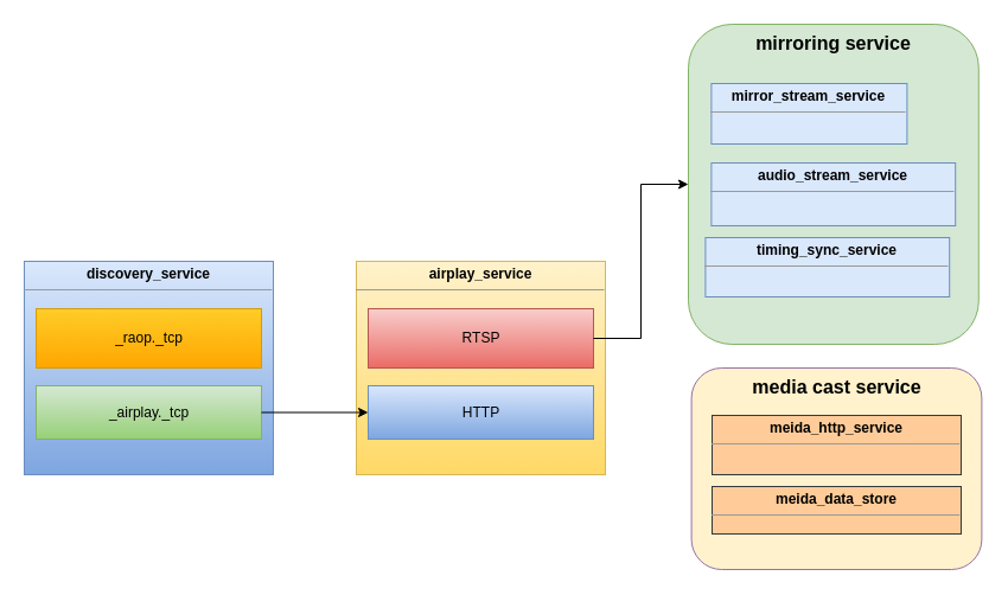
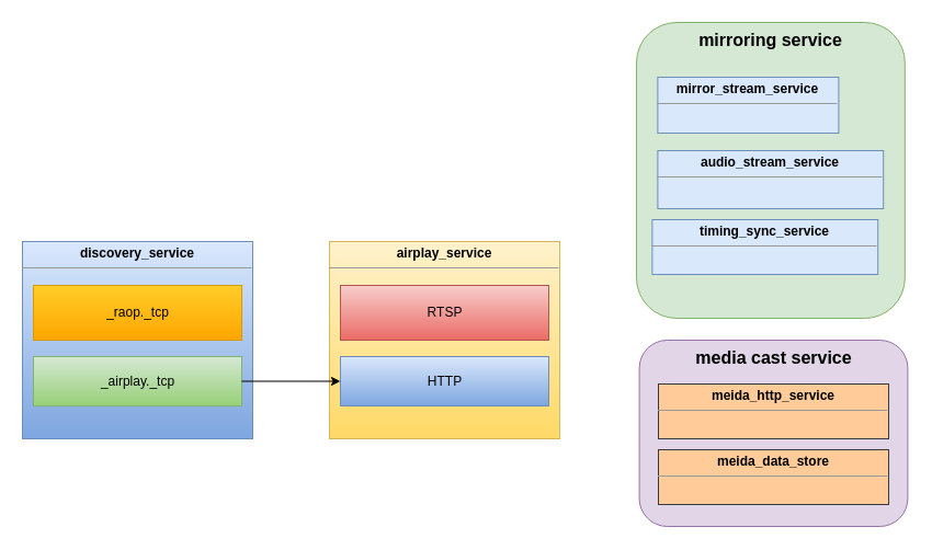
  <mxCell id="0" />
  <mxCell id="1" parent="0" />
  <mxCell id="2" value="" style="group" vertex="1" connectable="0" parent="1"><mxGeometry x="20" y="220" width="210" height="180" as="geometry" /></mxCell>
  <mxCell id="3" value="" style="group;gradientColor=#b3b3b3;fillColor=#f5f5f5;strokeColor=#666666;container=0;" vertex="1" connectable="0" parent="2"><mxGeometry width="210" height="180" as="geometry" /></mxCell>
  <mxCell id="4" value="&lt;p style=&quot;margin: 0px ; margin-top: 4px ; text-align: center&quot;&gt;&lt;b&gt;discovery_service&lt;/b&gt;&lt;/p&gt;&lt;hr size=&quot;1&quot;&gt;&lt;div style=&quot;height: 2px&quot;&gt;&lt;/div&gt;" style="verticalAlign=top;align=left;overflow=fill;fontSize=12;fontFamily=Helvetica;html=1;gradientColor=#7ea6e0;fillColor=#dae8fc;strokeColor=#6c8ebf;" parent="2" vertex="1"><mxGeometry width="210" height="180" as="geometry" /></mxCell>
  <mxCell id="5" value="_airplay._tcp" style="html=1;gradientColor=#97d077;fillColor=#d5e8d4;strokeColor=#82b366;" parent="2" vertex="1"><mxGeometry x="10" y="105" width="190" height="45" as="geometry" /></mxCell>
  <mxCell id="6" value="_raop._tcp" style="html=1;gradientColor=#ffa500;fillColor=#ffcd28;strokeColor=#d79b00;" parent="2" vertex="1"><mxGeometry x="10" y="40" width="190" height="50" as="geometry" /></mxCell>
  <mxCell id="7" value="" style="group" vertex="1" connectable="0" parent="1"><mxGeometry x="300" y="220" width="210" height="180" as="geometry" /></mxCell>
  <mxCell id="8" value="" style="group;gradientColor=#7ea6e0;fillColor=#dae8fc;strokeColor=#6c8ebf;container=0;" vertex="1" connectable="0" parent="7"><mxGeometry width="210" height="180" as="geometry" /></mxCell>
  <mxCell id="9" value="&lt;p style=&quot;margin: 0px ; margin-top: 4px ; text-align: center&quot;&gt;&lt;b&gt;airplay_service&lt;/b&gt;&lt;/p&gt;&lt;hr size=&quot;1&quot;&gt;&lt;div style=&quot;height: 2px&quot;&gt;&lt;/div&gt;" style="verticalAlign=top;align=left;overflow=fill;fontSize=12;fontFamily=Helvetica;html=1;fillColor=#fff2cc;strokeColor=#d6b656;gradientColor=#ffd966;" parent="7" vertex="1"><mxGeometry width="210" height="180" as="geometry" /></mxCell>
  <mxCell id="10" value="RTSP" style="html=1;fillColor=#f8cecc;strokeColor=#b85450;gradientColor=#ea6b66;" parent="7" vertex="1"><mxGeometry x="10" y="40" width="190" height="50" as="geometry" /></mxCell>
  <mxCell id="11" value="HTTP" style="html=1;fillColor=#dae8fc;strokeColor=#6c8ebf;gradientColor=#7ea6e0;" parent="7" vertex="1"><mxGeometry x="10" y="105" width="190" height="45" as="geometry" /></mxCell>
  <mxCell id="12" style="edgeStyle=orthogonalEdgeStyle;rounded=0;orthogonalLoop=1;jettySize=auto;html=1;exitX=1;exitY=0.5;exitDx=0;exitDy=0;fontSize=16;" edge="1" parent="1" source="5" target="11"><mxGeometry relative="1" as="geometry" /></mxCell>
- <mxCell id="13" style="edgeStyle=orthogonalEdgeStyle;rounded=0;orthogonalLoop=1;jettySize=auto;html=1;exitX=1;exitY=0.5;exitDx=0;exitDy=0;entryX=0;entryY=0.5;entryDx=0;entryDy=0;fontSize=16;" edge="1" parent="1" source="10" target="14"><mxGeometry relative="1" as="geometry" /></mxCell>
  <mxCell id="14" value="mirroring service" style="rounded=1;whiteSpace=wrap;html=1;verticalAlign=top;fontSize=16;fontStyle=1;fillColor=#d5e8d4;strokeColor=#82b366;" vertex="1" parent="1"><mxGeometry x="580" y="20" width="244.8" height="270" as="geometry" /></mxCell>
  <mxCell id="15" value="&lt;p style=&quot;margin: 0px ; margin-top: 4px ; text-align: center&quot;&gt;&lt;b&gt;mirror_stream_service&lt;/b&gt;&lt;/p&gt;&lt;hr size=&quot;1&quot;&gt;&lt;div style=&quot;height: 2px&quot;&gt;&lt;/div&gt;" style="verticalAlign=top;align=left;overflow=fill;fontSize=12;fontFamily=Helvetica;html=1;fillColor=#dae8fc;strokeColor=#6c8ebf;" parent="1" vertex="1"><mxGeometry x="599.4" y="70" width="165" height="51" as="geometry" /></mxCell>
  <mxCell id="16" value="&lt;p style=&quot;margin: 0px ; margin-top: 4px ; text-align: center&quot;&gt;&lt;b&gt;audio_stream_service&lt;/b&gt;&lt;/p&gt;&lt;hr size=&quot;1&quot;&gt;&lt;div style=&quot;height: 2px&quot;&gt;&lt;/div&gt;" style="verticalAlign=top;align=left;overflow=fill;fontSize=12;fontFamily=Helvetica;html=1;fillColor=#dae8fc;strokeColor=#6c8ebf;" parent="1" vertex="1"><mxGeometry x="599.4" y="137" width="205.8" height="53" as="geometry" /></mxCell>
  <mxCell id="17" value="&lt;p style=&quot;margin: 0px ; margin-top: 4px ; text-align: center&quot;&gt;&lt;b&gt;timing_sync_service&lt;/b&gt;&lt;/p&gt;&lt;hr size=&quot;1&quot;&gt;&lt;div style=&quot;height: 2px&quot;&gt;&lt;/div&gt;" style="verticalAlign=top;align=left;overflow=fill;fontSize=12;fontFamily=Helvetica;html=1;fillColor=#dae8fc;strokeColor=#6c8ebf;" parent="1" vertex="1"><mxGeometry x="594.4" y="200" width="205.8" height="50" as="geometry" /></mxCell>
  <mxCell id="18" value="" style="group" vertex="1" connectable="0" parent="1"><mxGeometry x="582.6" y="310" width="244.8" height="170" as="geometry" /></mxCell>
- <mxCell id="19" value="media cast service" style="rounded=1;whiteSpace=wrap;html=1;verticalAlign=top;fontSize=16;fontStyle=1;fillColor=#fff2cc;strokeColor=#9673a6;" vertex="1" parent="18"><mxGeometry width="244.8" height="170" as="geometry" /></mxCell>
+ <mxCell id="19" value="media cast service" style="rounded=1;whiteSpace=wrap;html=1;verticalAlign=top;fontSize=16;fontStyle=1;fillColor=#e1d5e7;strokeColor=#9673a6;" vertex="1" parent="18"><mxGeometry width="244.8" height="170" as="geometry" /></mxCell>
  <mxCell id="20" value="&lt;p style=&quot;margin: 0px ; margin-top: 4px ; text-align: center&quot;&gt;&lt;b&gt;meida&lt;/b&gt;&lt;b&gt;_http_service&lt;/b&gt;&lt;/p&gt;&lt;hr size=&quot;1&quot;&gt;&lt;div style=&quot;height: 2px&quot;&gt;&lt;/div&gt;" style="verticalAlign=top;align=left;overflow=fill;fontSize=12;fontFamily=Helvetica;html=1;fillColor=#ffcc99;strokeColor=#36393d;" parent="18" vertex="1"><mxGeometry x="17.4" y="40" width="210" height="50" as="geometry" /></mxCell>
- <mxCell id="21" value="&lt;p style=&quot;margin: 0px ; margin-top: 4px ; text-align: center&quot;&gt;&lt;b&gt;meida&lt;/b&gt;&lt;b&gt;_data_store&lt;/b&gt;&lt;/p&gt;&lt;hr size=&quot;1&quot;&gt;&lt;div style=&quot;height: 2px&quot;&gt;&lt;/div&gt;" style="verticalAlign=top;align=left;overflow=fill;fontSize=12;fontFamily=Helvetica;html=1;fillColor=#ffcc99;strokeColor=#36393d;" parent="18" vertex="1"><mxGeometry x="17.4" y="100" width="210" height="40" as="geometry" /></mxCell>
+ <mxCell id="21" value="&lt;p style=&quot;margin: 0px ; margin-top: 4px ; text-align: center&quot;&gt;&lt;b&gt;meida&lt;/b&gt;&lt;b&gt;_data_store&lt;/b&gt;&lt;/p&gt;&lt;hr size=&quot;1&quot;&gt;&lt;div style=&quot;height: 2px&quot;&gt;&lt;/div&gt;" style="verticalAlign=top;align=left;overflow=fill;fontSize=12;fontFamily=Helvetica;html=1;fillColor=#ffcc99;strokeColor=#36393d;" parent="18" vertex="1"><mxGeometry x="17.4" y="100" width="210" height="50" as="geometry" /></mxCell>
